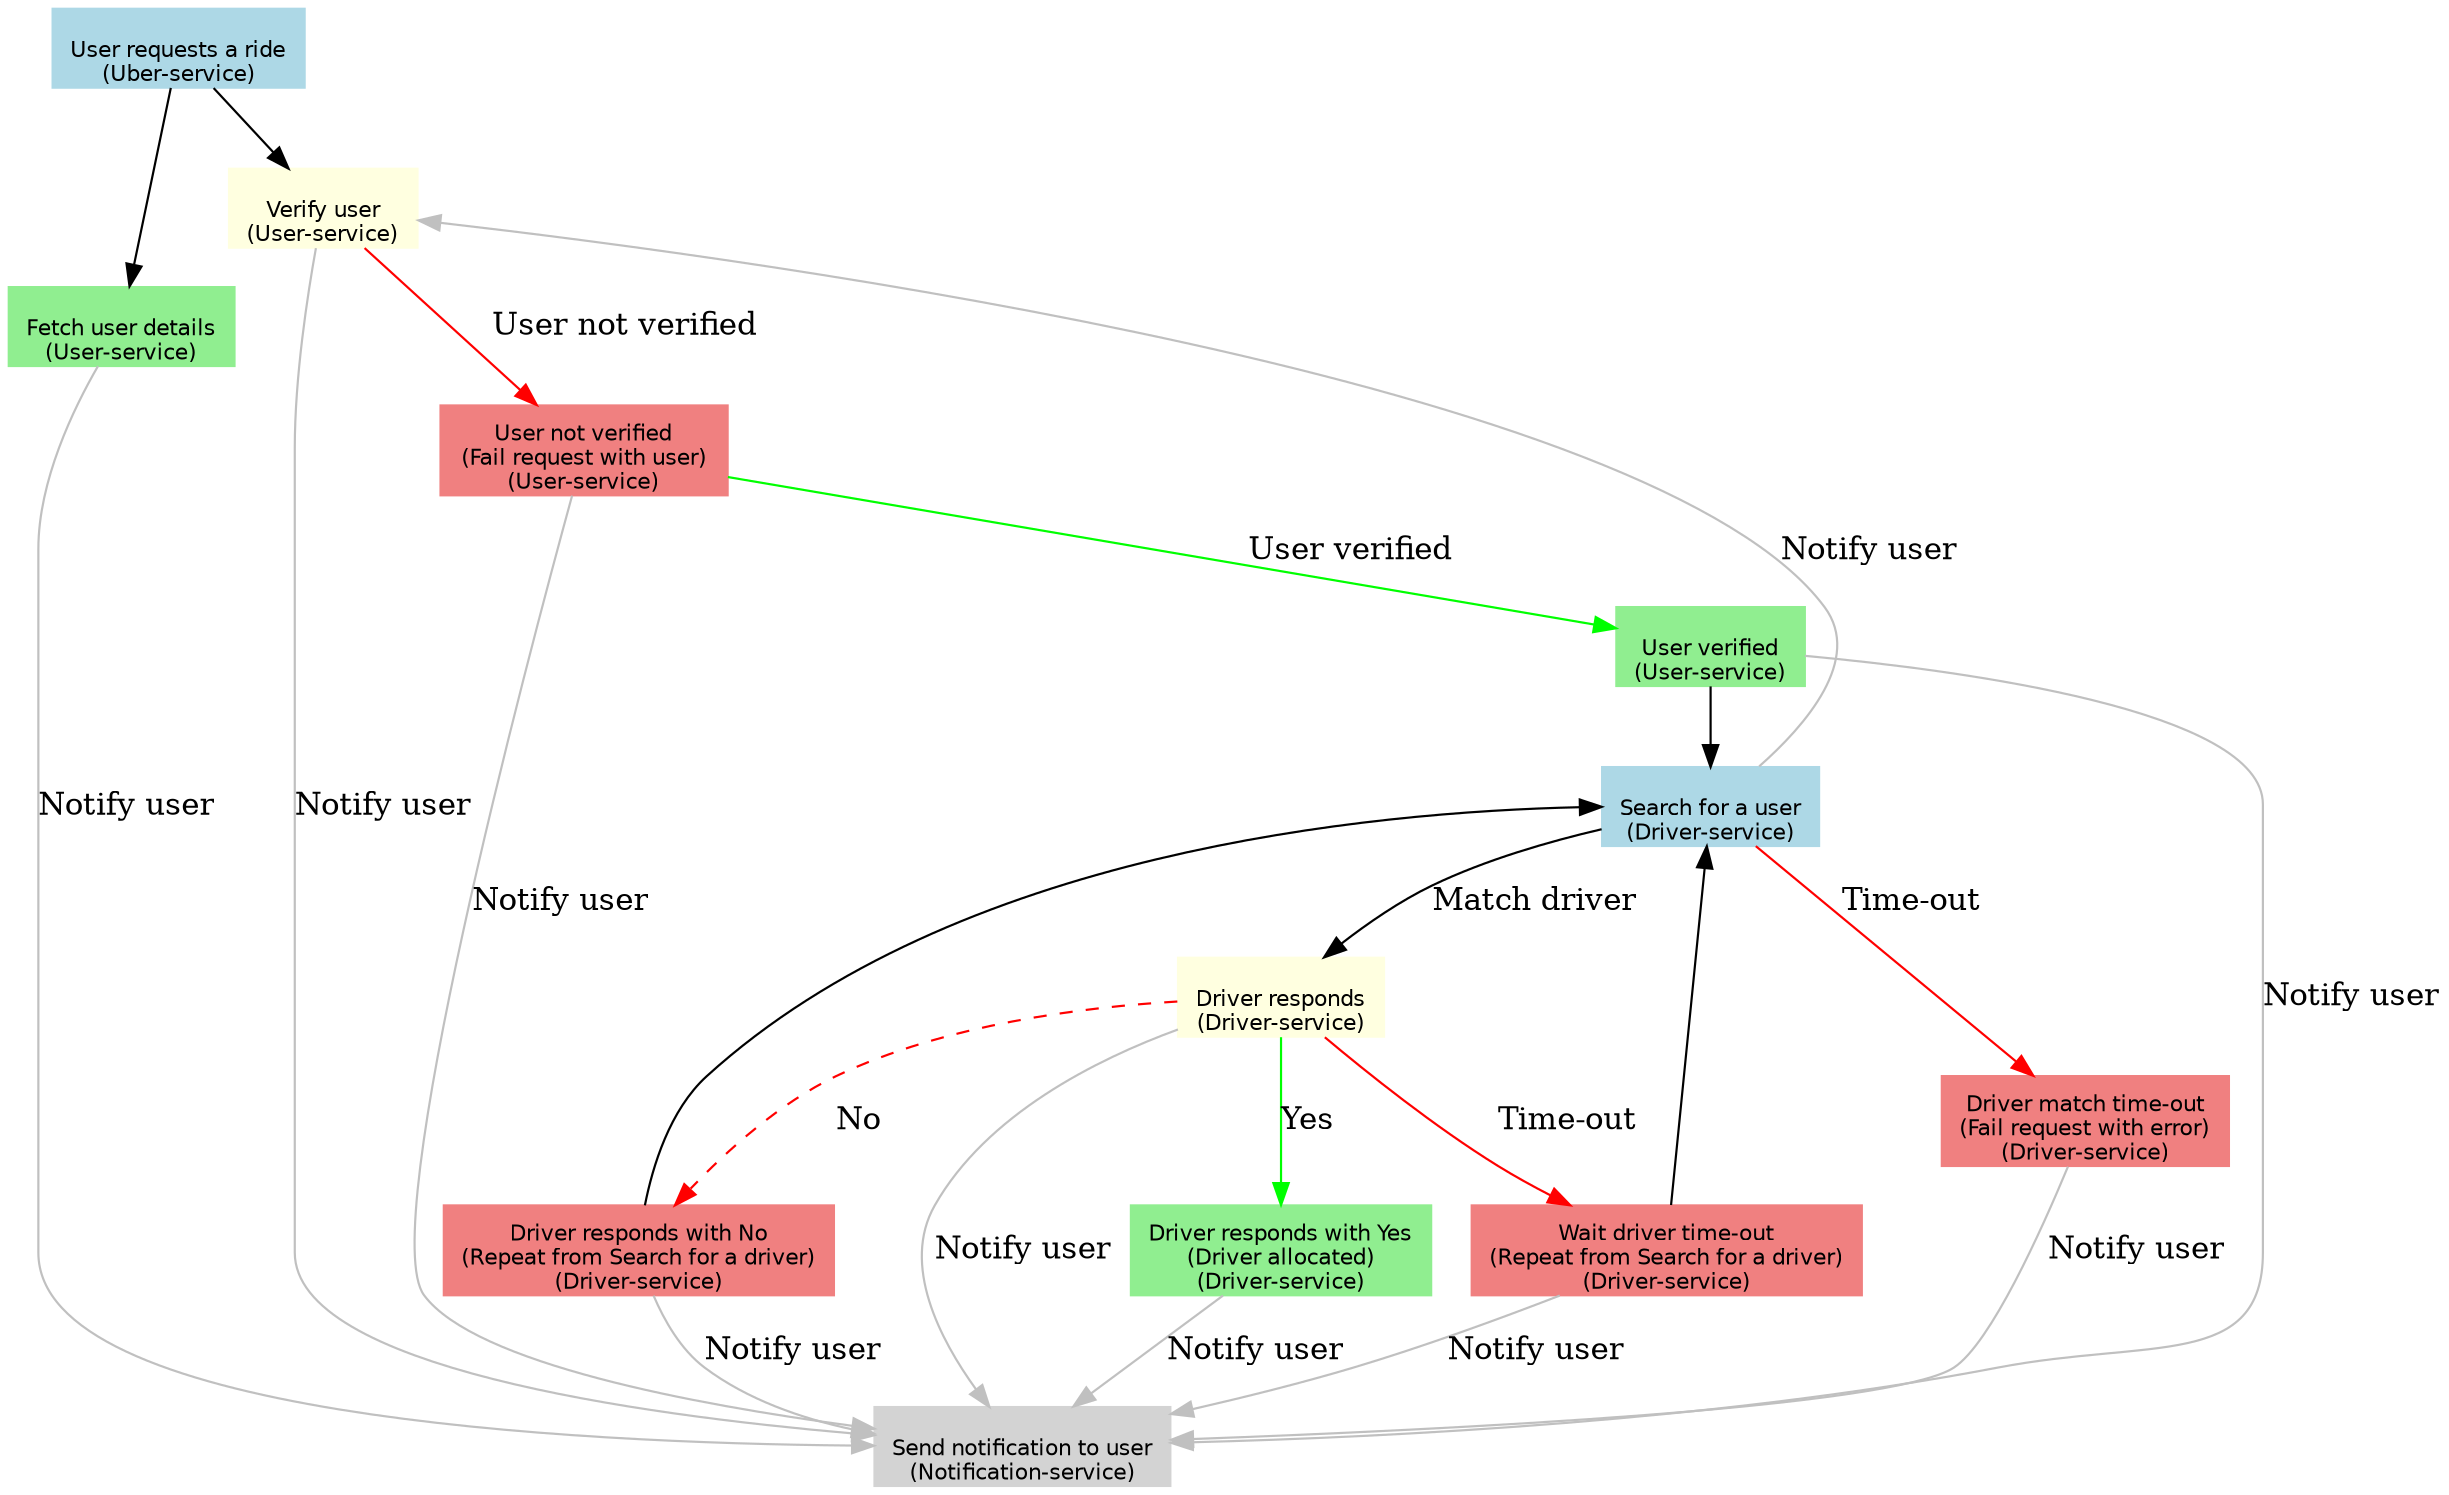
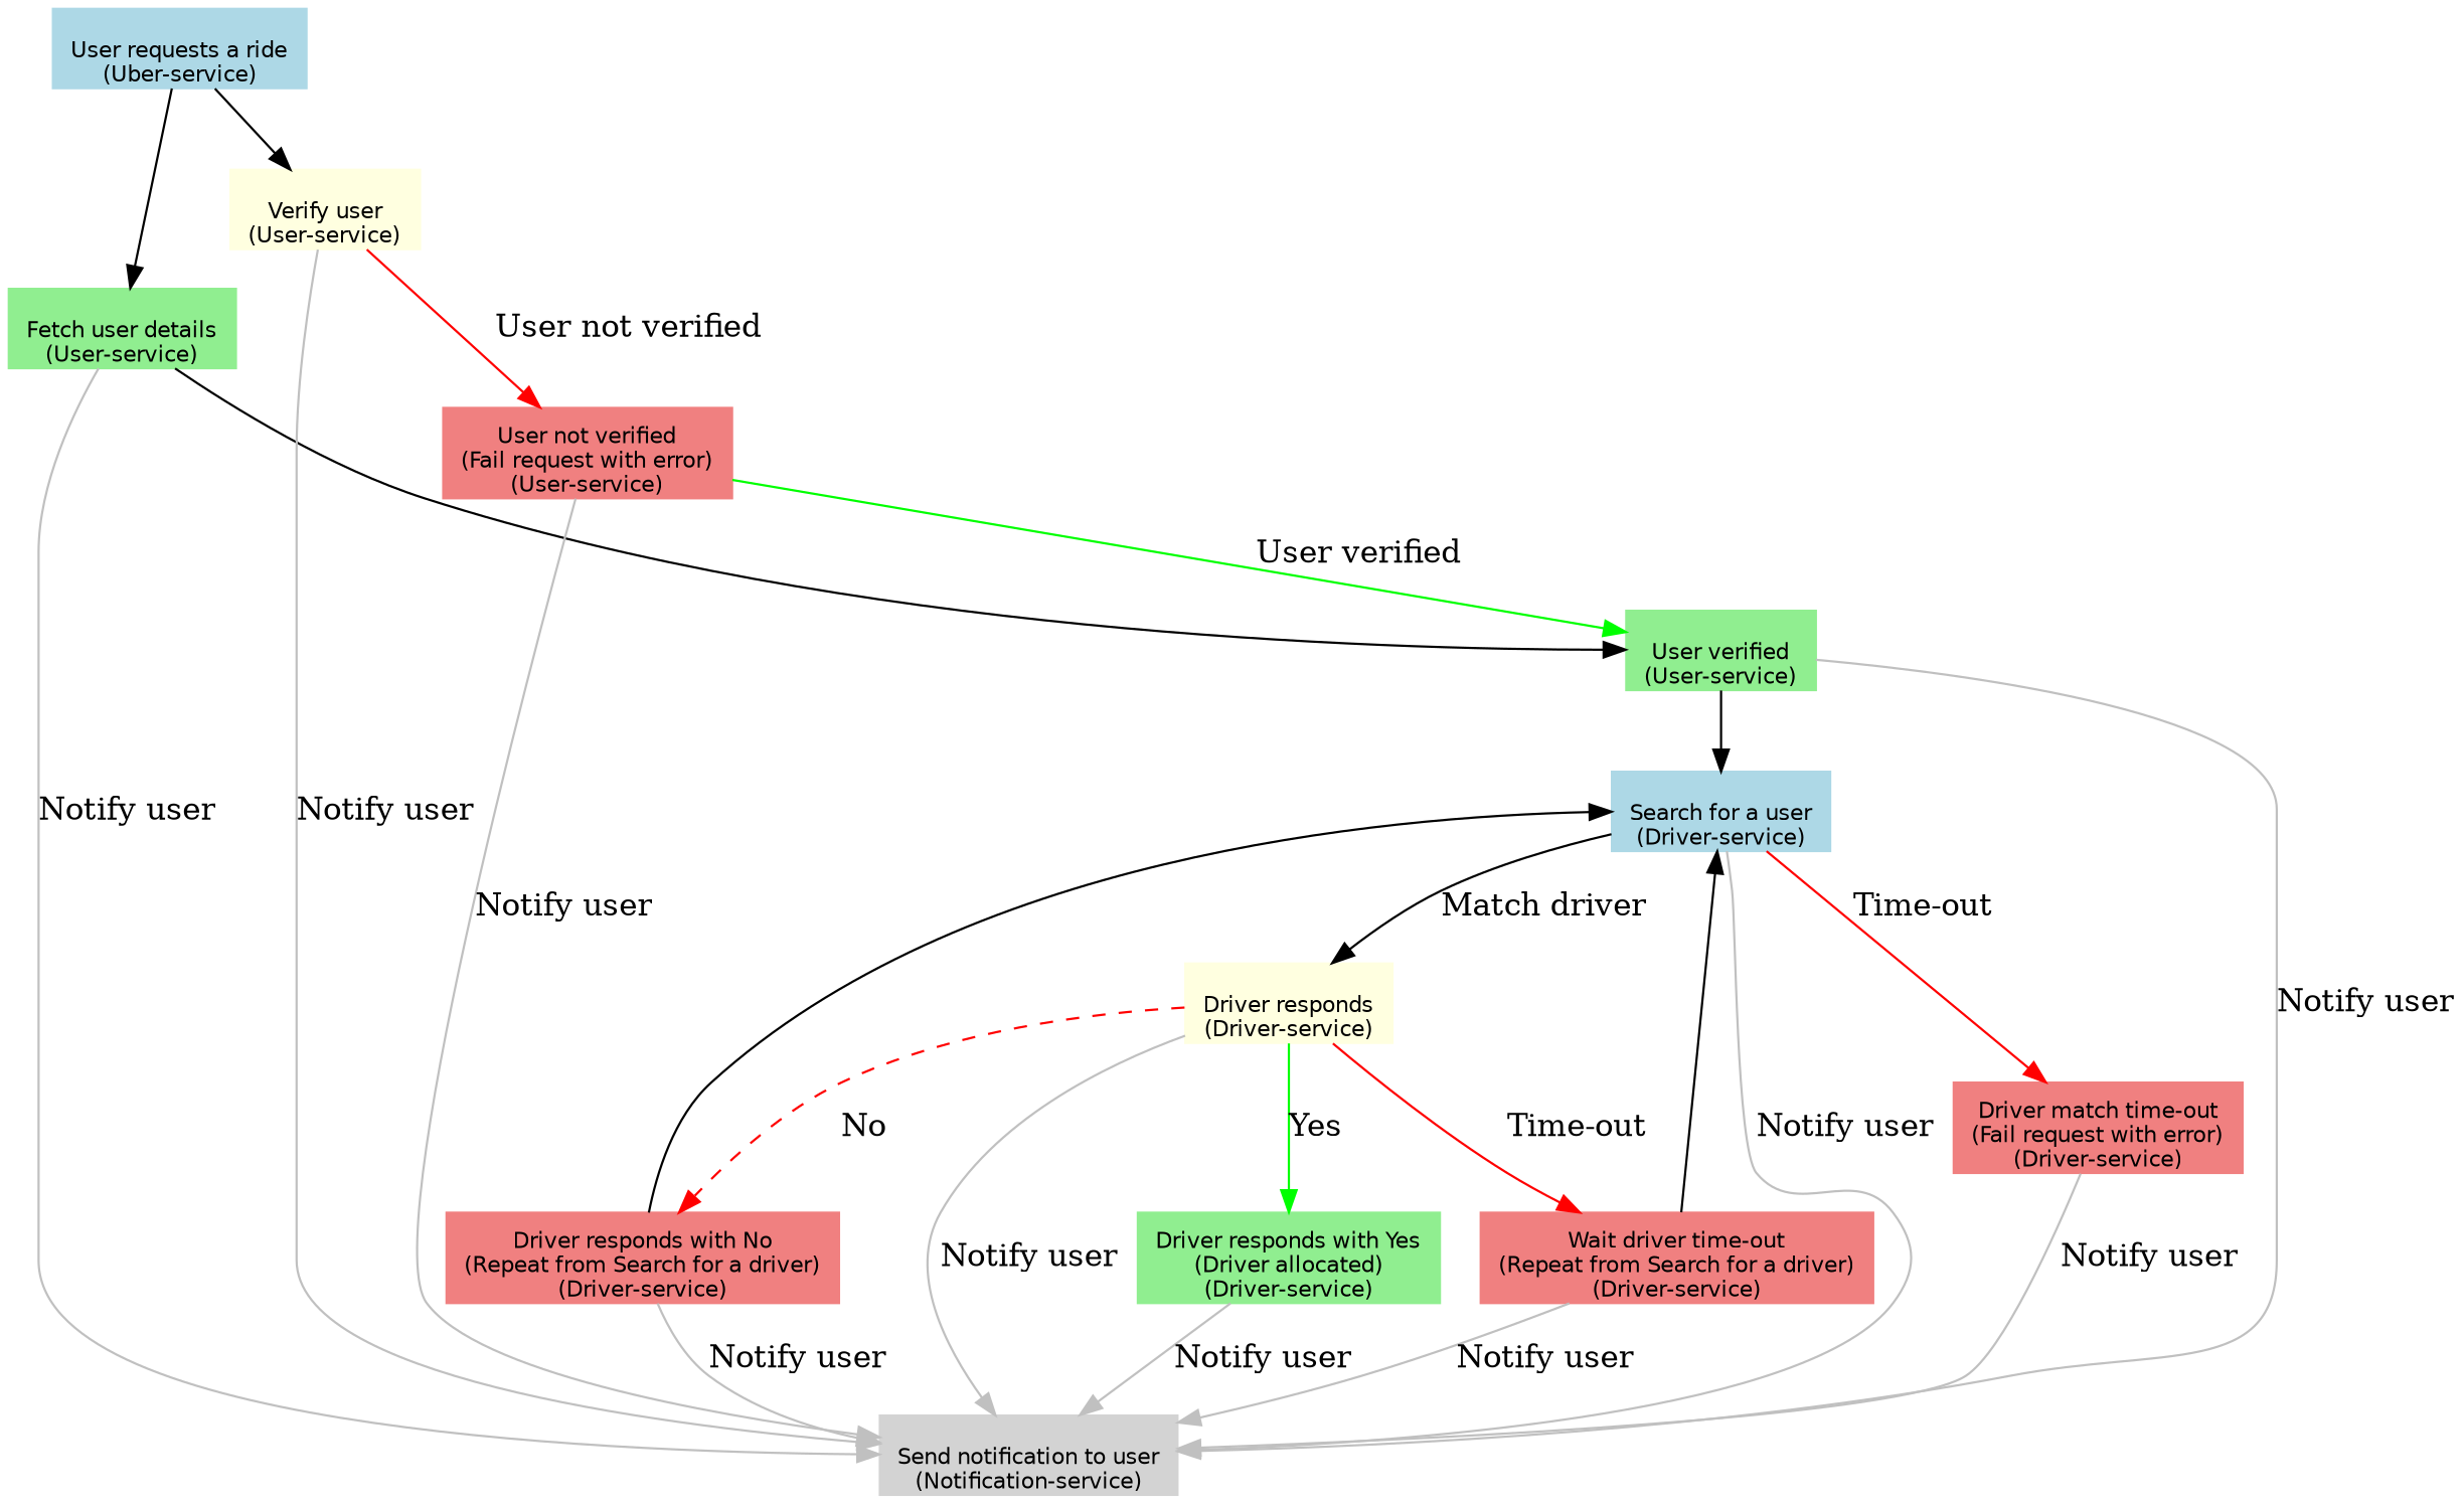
  digraph {
    node [color=lightcoral fontname=Helvetica fontsize=10 labelloc=b shape=box style=filled]
    edge [color=grey]
    n1 [color=lightblue label="User requests a ride\n(Uber-service)"]
    n2 [color=lightgreen label="Fetch user details\n(User-service)"]
    n3 [color=lightyellow label="Verify user\n(User-service)"]
    n4 [color=lightgreen label="User verified\n(User-service)"]
    n5 [color=lightgrey label="Send notification to user\n(Notification-service)"]
-   n6 [label="User not verified\n(Fail request with user)\n(User-service)"]
+   n6 [label="User not verified\n(Fail request with error)\n(User-service)"]
    n7 [color=lightblue label="Search for a user\n(Driver-service)"]
    n8 [color=lightyellow label="Driver responds\n(Driver-service)"]
    n9 [label="Driver match time-out\n(Fail request with error)\n(Driver-service)"]
    n10 [label="Driver responds with No\n(Repeat from Search for a driver)\n(Driver-service)"]
    n11 [color=lightgreen label="Driver responds with Yes\n(Driver allocated)\n(Driver-service)"]
    n12 [label="Wait driver time-out\n(Repeat from Search for a driver)\n(Driver-service)"]
    n1 -> n2 [color=""]
    n1 -> n3 [color=""]
+   n2 -> n4 [constraint=false color=""]
    n2 -> n5 [label="Notify user"]
    n3 -> n5 [label="Notify user"]
    n3 -> n6 [color=red label="User not verified"]
    n4 -> n5 [label="Notify user"]
    n4 -> n7 [color=""]
    n6 -> n4 [color=green label="User verified"]
    n6 -> n5 [label="Notify user"]
-   n7 -> n3 [label="Notify user"]
+   n7 -> n5 [label="Notify user"]
    n7 -> n8 [label="Match driver" color=""]
    n7 -> n9 [color=red label="Time-out"]
    n8 -> n5 [label="Notify user"]
    n8 -> n10 [color=red label=No style=dashed]
    n8 -> n11 [color=green label=Yes]
    n8 -> n12 [color=red label="Time-out"]
    n9 -> n5 [label="Notify user"]
    n10 -> n5 [label="Notify user"]
    n10 -> n7 [color=""]
    n11 -> n5 [label="Notify user"]
    n12 -> n5 [label="Notify user"]
    n12 -> n7 [color=""]
  }
